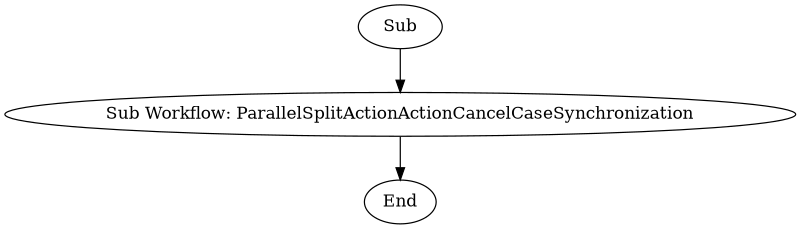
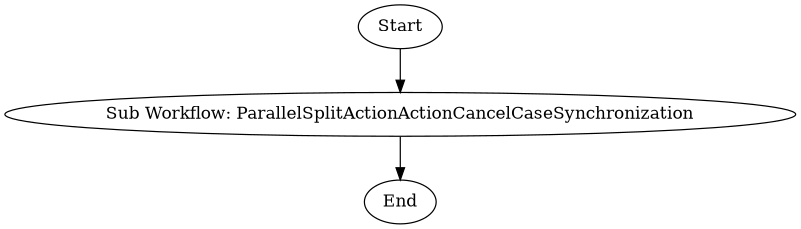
  digraph {
-   n1 [label=Sub]
+   n1 [label=Start]
    n2 [label="Sub Workflow: ParallelSplitActionActionCancelCaseSynchronization"]
    n3 [label=End]
    n1 -> n2
    n2 -> n3
  }
